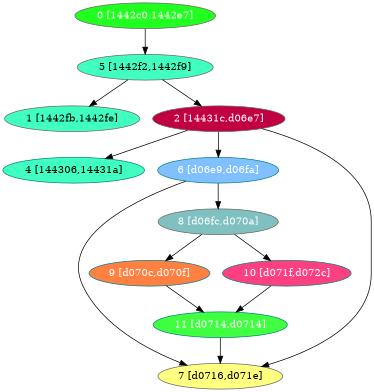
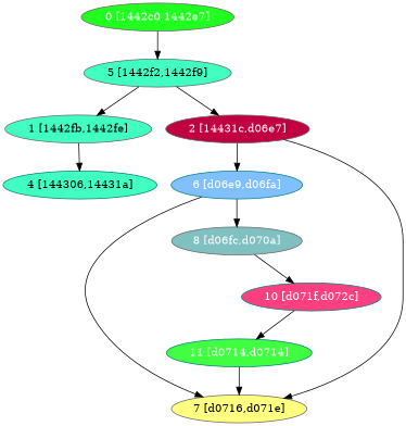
  digraph {
    node [color=gray40 fillcolor="#40FFC0" fontcolor="#ffffff" shape=oval style=filled]
    n1 [fillcolor="#20FF20" label="0 [1442c0,1442e7]"]
    n2 [fontcolor="#000000" label="5 [1442f2,1442f9]"]
    n3 [fontcolor="#000000" label="1 [1442fb,1442fe]"]
    n4 [fillcolor="#C00040" label="2 [14431c,d06e7]"]
    n5 [color=teal fontcolor="#000000" label="4 [144306,14431a]"]
    n6 [color=teal fillcolor="#80C0FF" label="6 [d06e9,d06fa]"]
    n7 [fillcolor="#FFFF80" fontcolor="#000000" label="7 [d0716,d071e]"]
    n8 [fillcolor="#80C0C0" label="8 [d06fc,d070a]"]
-   n9 [color=teal fillcolor="#FF8040" label="9 [d070c,d070f]"]
    n10 [color=teal fillcolor="#FF4080" label="10 [d071f,d072c]"]
    n11 [color=teal fillcolor="#40FF40" label="11 [d0714,d0714]"]
    n1 -> n2
    n2 -> n3
    n2 -> n4
-   n4 -> n5
+   n3 -> n5
    n4 -> n6
    n4 -> n7
    n6 -> n7
    n6 -> n8
-   n8 -> n9
    n8 -> n10
-   n9 -> n11
    n10 -> n11
    n11 -> n7
  }
